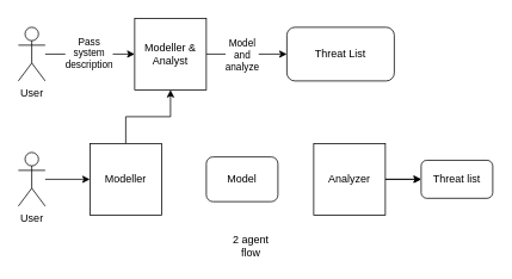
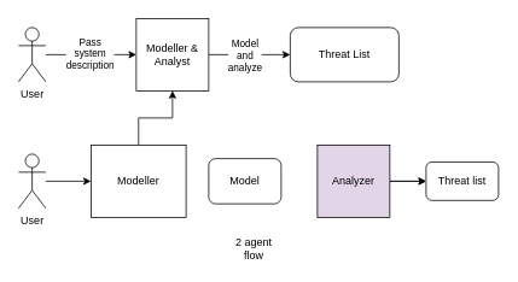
  <mxCell id="0" />
  <mxCell id="1" parent="0" />
  <mxCell id="2" style="edgeStyle=orthogonalEdgeStyle;rounded=0;orthogonalLoop=1;jettySize=auto;html=1;entryX=0;entryY=0.5;entryDx=0;entryDy=0;" edge="1" parent="1" source="4" target="7"><mxGeometry relative="1" as="geometry" /></mxCell>
  <mxCell id="3" value="Pass&lt;br&gt;system&lt;br&gt;description" style="edgeLabel;html=1;align=center;verticalAlign=middle;resizable=0;points=[];" vertex="1" connectable="0" parent="2"><mxGeometry x="-0.032" y="2" relative="1" as="geometry"><mxPoint as="offset" /></mxGeometry></mxCell>
  <mxCell id="4" value="User" style="shape=umlActor;verticalLabelPosition=bottom;verticalAlign=top;html=1;outlineConnect=0;" vertex="1" parent="1"><mxGeometry x="20" y="30" width="30" height="60" as="geometry" /></mxCell>
  <mxCell id="5" style="edgeStyle=orthogonalEdgeStyle;rounded=0;orthogonalLoop=1;jettySize=auto;html=1;exitX=1;exitY=0.5;exitDx=0;exitDy=0;" edge="1" parent="1" source="7" target="8"><mxGeometry relative="1" as="geometry" /></mxCell>
  <mxCell id="6" value="Model&lt;br&gt;and&lt;br&gt;analyze" style="edgeLabel;html=1;align=center;verticalAlign=middle;resizable=0;points=[];" vertex="1" connectable="0" parent="5"><mxGeometry x="0.114" relative="1" as="geometry"><mxPoint x="-11" as="offset" /></mxGeometry></mxCell>
  <mxCell id="7" value="Modeller &amp;amp; Analyst" style="whiteSpace=wrap;html=1;aspect=fixed;" vertex="1" parent="1"><mxGeometry x="150" y="20" width="80" height="80" as="geometry" /></mxCell>
  <mxCell id="8" value="Threat List" style="rounded=1;whiteSpace=wrap;html=1;" vertex="1" parent="1"><mxGeometry x="320" y="30" width="120" height="60" as="geometry" /></mxCell>
  <mxCell id="9" style="edgeStyle=orthogonalEdgeStyle;rounded=0;orthogonalLoop=1;jettySize=auto;html=1;entryX=0;entryY=0.5;entryDx=0;entryDy=0;" edge="1" parent="1" source="10" target="12"><mxGeometry relative="1" as="geometry" /></mxCell>
  <mxCell id="10" value="User" style="shape=umlActor;verticalLabelPosition=bottom;verticalAlign=top;html=1;outlineConnect=0;" vertex="1" parent="1"><mxGeometry x="20" y="170" width="30" height="60" as="geometry" /></mxCell>
  <mxCell id="11" style="edgeStyle=orthogonalEdgeStyle;rounded=0;orthogonalLoop=1;jettySize=auto;html=1;" edge="1" parent="1" source="12" target="7"><mxGeometry relative="1" as="geometry" /></mxCell>
- <mxCell id="12" value="Modeller" style="whiteSpace=wrap;html=1;aspect=fixed;" vertex="1" parent="1"><mxGeometry x="100" y="160" width="80" height="80" as="geometry" /></mxCell>
+ <mxCell id="12" value="Modeller" style="whiteSpace=wrap;html=1;aspect=fixed;" vertex="1" parent="1"><mxGeometry x="100" y="160" width="105" height="80" as="geometry" /></mxCell>
  <mxCell id="13" value="Model" style="rounded=1;whiteSpace=wrap;html=1;" vertex="1" parent="1"><mxGeometry x="230" y="175" width="80" height="50" as="geometry" /></mxCell>
  <mxCell id="14" style="edgeStyle=orthogonalEdgeStyle;rounded=0;orthogonalLoop=1;jettySize=auto;html=1;entryX=0;entryY=0.5;entryDx=0;entryDy=0;" edge="1" parent="1" source="16" target="17"><mxGeometry relative="1" as="geometry" /></mxCell>
  <mxCell id="15" style="edgeStyle=orthogonalEdgeStyle;rounded=0;orthogonalLoop=1;jettySize=auto;html=1;exitX=1;exitY=0.5;exitDx=0;exitDy=0;entryX=0;entryY=0.5;entryDx=0;entryDy=0;" edge="1" parent="1" source="16" target="17"><mxGeometry relative="1" as="geometry" /></mxCell>
- <mxCell id="16" value="Analyzer" style="whiteSpace=wrap;html=1;aspect=fixed;" vertex="1" parent="1"><mxGeometry x="350" y="160" width="80" height="80" as="geometry" /></mxCell>
+ <mxCell id="16" value="Analyzer" style="whiteSpace=wrap;html=1;aspect=fixed;fillColor=#e1d5e7;" vertex="1" parent="1"><mxGeometry x="350" y="160" width="80" height="80" as="geometry" /></mxCell>
  <mxCell id="17" value="Threat list" style="rounded=1;whiteSpace=wrap;html=1;" vertex="1" parent="1"><mxGeometry x="470" y="178.75" width="80" height="42.5" as="geometry" /></mxCell>
  <mxCell id="18" value="2 agent flow" style="text;html=1;align=center;verticalAlign=middle;whiteSpace=wrap;rounded=0;" vertex="1" parent="1"><mxGeometry x="250" y="260" width="60" height="30" as="geometry" /></mxCell>
